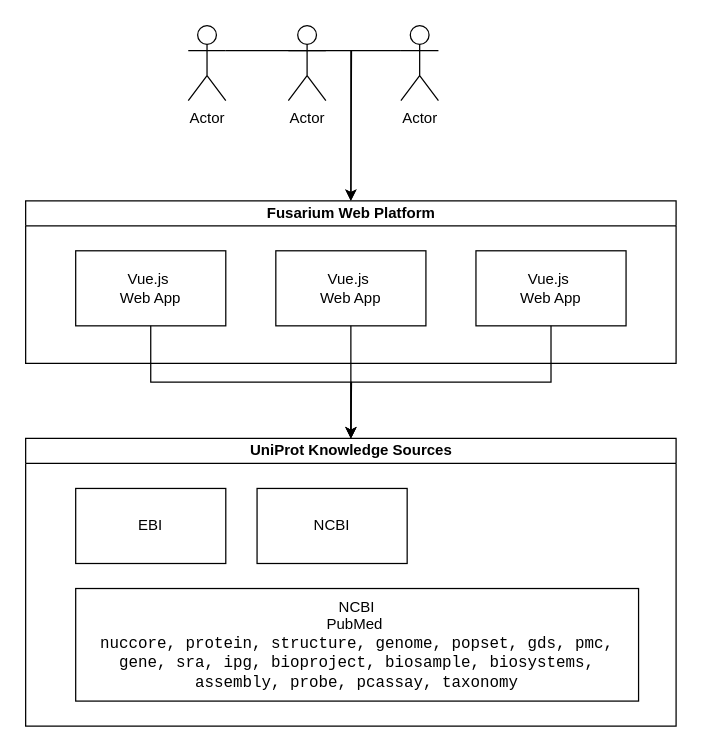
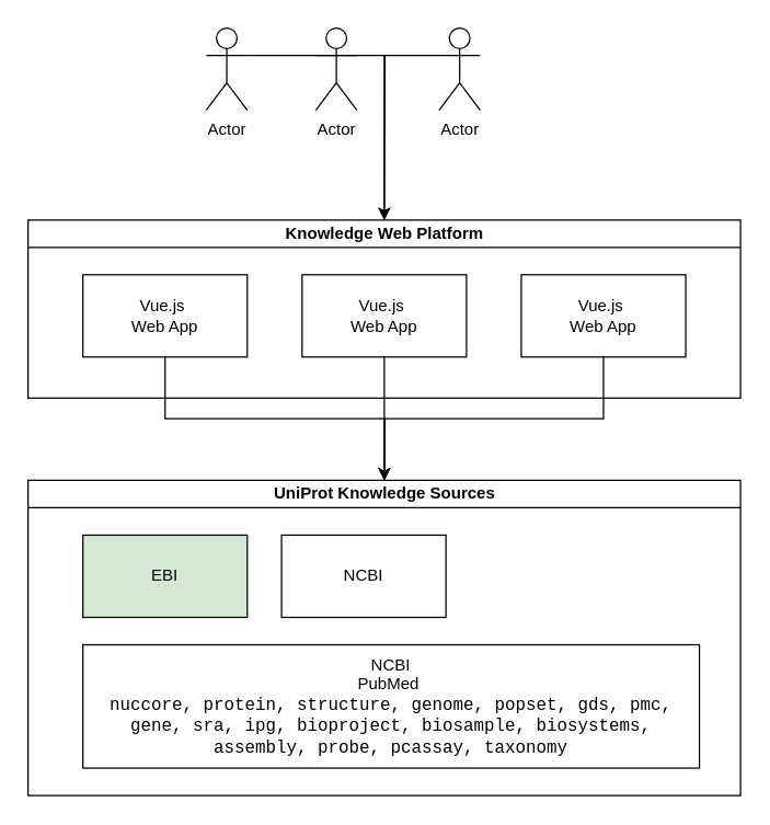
  <mxCell id="0" />
  <mxCell id="1" parent="0" />
- <mxCell id="2" value="Fusarium Web Platform" style="swimlane;html=1;startSize=20;horizontal=1;containerType=tree;glass=0;" parent="1" vertex="1"><mxGeometry x="20" y="160" width="520" height="130" as="geometry" /></mxCell>
+ <mxCell id="2" value="Knowledge Web Platform" style="swimlane;html=1;startSize=20;horizontal=1;containerType=tree;glass=0;" parent="1" vertex="1"><mxGeometry x="20" y="160" width="520" height="130" as="geometry" /></mxCell>
  <mxCell id="3" value="Vue.js&amp;nbsp;&lt;br&gt;Web App" style="rounded=0;whiteSpace=wrap;html=1;" vertex="1" parent="2"><mxGeometry x="40" y="40" width="120" height="60" as="geometry" /></mxCell>
  <mxCell id="4" value="Vue.js&amp;nbsp;&lt;br&gt;Web App" style="rounded=0;whiteSpace=wrap;html=1;" vertex="1" parent="2"><mxGeometry x="200" y="40" width="120" height="60" as="geometry" /></mxCell>
  <mxCell id="5" value="Vue.js&amp;nbsp;&lt;br&gt;Web App" style="rounded=0;whiteSpace=wrap;html=1;" vertex="1" parent="2"><mxGeometry x="360" y="40" width="120" height="60" as="geometry" /></mxCell>
  <mxCell id="6" style="edgeStyle=orthogonalEdgeStyle;rounded=0;orthogonalLoop=1;jettySize=auto;html=1;exitX=1;exitY=0.333;exitDx=0;exitDy=0;exitPerimeter=0;" edge="1" parent="1" source="7" target="2"><mxGeometry relative="1" as="geometry" /></mxCell>
  <mxCell id="7" value="Actor" style="shape=umlActor;verticalLabelPosition=bottom;labelBackgroundColor=#ffffff;verticalAlign=top;html=1;outlineConnect=0;" vertex="1" parent="1"><mxGeometry x="150" y="20" width="30" height="60" as="geometry" /></mxCell>
  <mxCell id="8" value="Actor" style="shape=umlActor;verticalLabelPosition=bottom;labelBackgroundColor=#ffffff;verticalAlign=top;html=1;outlineConnect=0;" vertex="1" parent="1"><mxGeometry x="230" y="20" width="30" height="60" as="geometry" /></mxCell>
  <mxCell id="9" style="edgeStyle=orthogonalEdgeStyle;rounded=0;orthogonalLoop=1;jettySize=auto;html=1;exitX=0;exitY=0.333;exitDx=0;exitDy=0;exitPerimeter=0;" edge="1" parent="1" source="10"><mxGeometry relative="1" as="geometry"><mxPoint x="280" y="160" as="targetPoint" /></mxGeometry></mxCell>
  <mxCell id="10" value="Actor" style="shape=umlActor;verticalLabelPosition=bottom;labelBackgroundColor=#ffffff;verticalAlign=top;html=1;outlineConnect=0;" vertex="1" parent="1"><mxGeometry x="320" y="20" width="30" height="60" as="geometry" /></mxCell>
  <mxCell id="11" value="UniProt Knowledge Sources" style="swimlane;html=1;startSize=20;horizontal=1;containerType=tree;glass=0;" vertex="1" parent="1"><mxGeometry x="20" y="350" width="520" height="230" as="geometry" /></mxCell>
- <mxCell id="12" value="EBI" style="rounded=0;whiteSpace=wrap;html=1;" vertex="1" parent="11"><mxGeometry x="40" y="40" width="120" height="60" as="geometry" /></mxCell>
+ <mxCell id="12" value="EBI" style="rounded=0;whiteSpace=wrap;html=1;fillColor=#d5e8d4;" vertex="1" parent="11"><mxGeometry x="40" y="40" width="120" height="60" as="geometry" /></mxCell>
  <mxCell id="13" value="NCBI" style="rounded=0;whiteSpace=wrap;html=1;" vertex="1" parent="11"><mxGeometry x="185" y="40" width="120" height="60" as="geometry" /></mxCell>
  <mxCell id="14" value="NCBI&lt;br&gt;PubMed&amp;nbsp;&lt;br&gt;&lt;font face=&quot;courier new&quot;&gt;&lt;span style=&quot;font-size: 12.667px ; white-space: pre-wrap&quot;&gt;nuccore, protein, structure, genome, popset, gds, pmc, gene, sra, ipg, bioproject, biosample, biosystems, assembly, probe, pcassay, taxonomy&lt;/span&gt;&lt;/font&gt;" style="rounded=0;whiteSpace=wrap;html=1;" vertex="1" parent="11"><mxGeometry x="40" y="120" width="450" height="90" as="geometry" /></mxCell>
  <mxCell id="15" style="edgeStyle=orthogonalEdgeStyle;rounded=0;orthogonalLoop=1;jettySize=auto;html=1;exitX=0.5;exitY=1;exitDx=0;exitDy=0;" edge="1" parent="1" source="3" target="11"><mxGeometry relative="1" as="geometry" /></mxCell>
  <mxCell id="16" style="edgeStyle=orthogonalEdgeStyle;rounded=0;orthogonalLoop=1;jettySize=auto;html=1;exitX=0.5;exitY=1;exitDx=0;exitDy=0;" edge="1" parent="1" source="4"><mxGeometry relative="1" as="geometry"><mxPoint x="280" y="350" as="targetPoint" /></mxGeometry></mxCell>
  <mxCell id="17" style="edgeStyle=orthogonalEdgeStyle;rounded=0;orthogonalLoop=1;jettySize=auto;html=1;exitX=0.5;exitY=1;exitDx=0;exitDy=0;" edge="1" parent="1" source="5"><mxGeometry relative="1" as="geometry"><mxPoint x="280" y="350" as="targetPoint" /></mxGeometry></mxCell>
